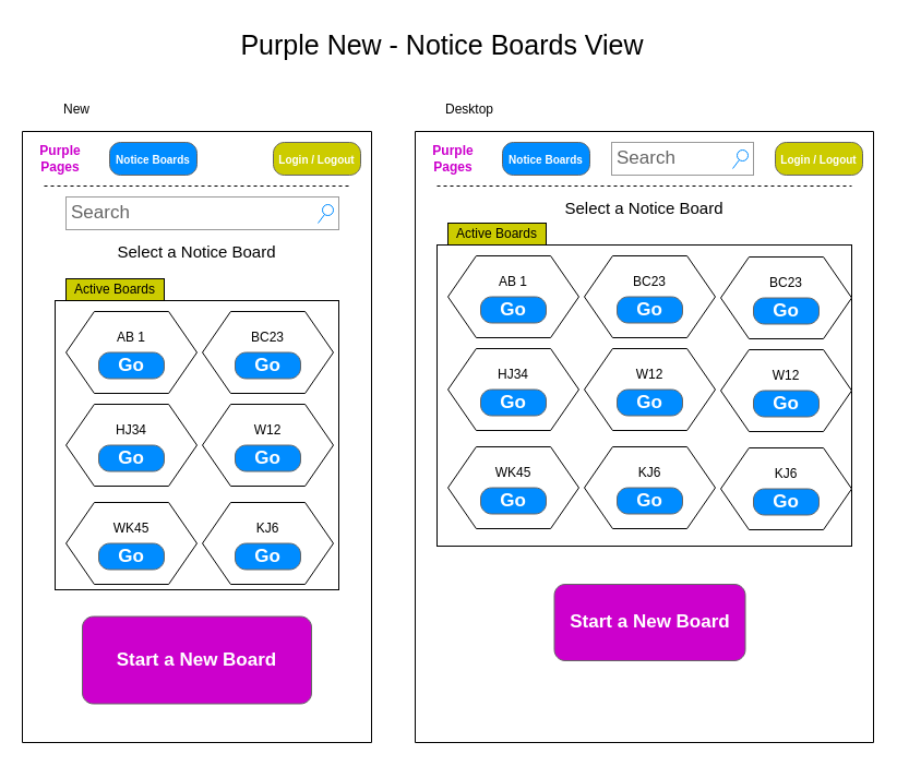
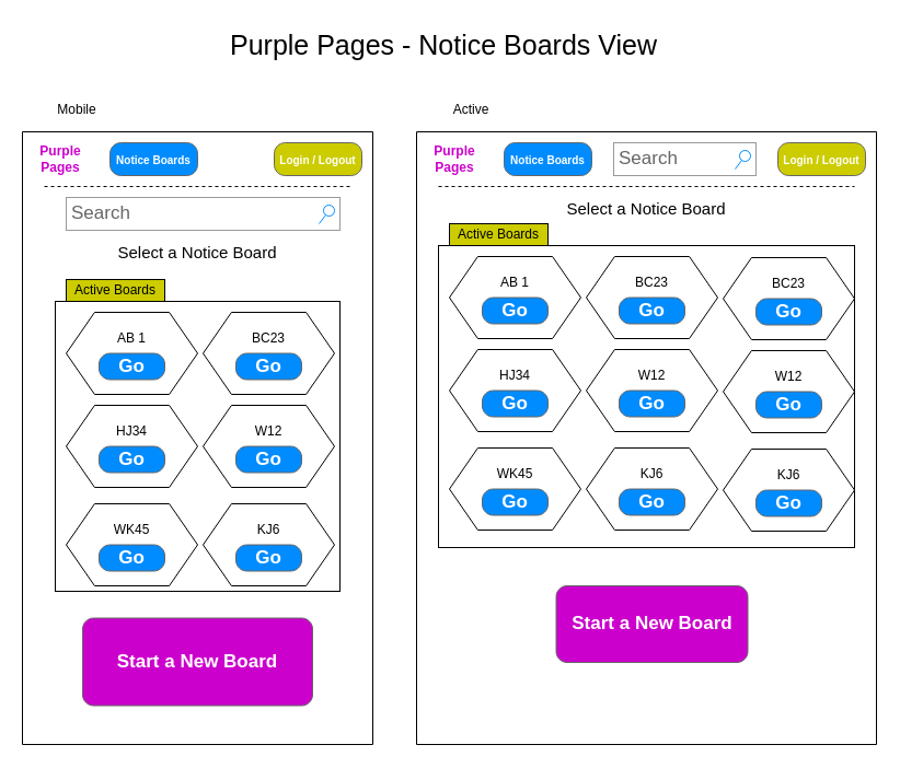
  <mxCell id="0" />
  <mxCell id="1" parent="0" />
- <mxCell id="2" value="Purple New - Notice Boards View" style="text;html=1;strokeColor=none;fillColor=none;align=center;verticalAlign=middle;whiteSpace=wrap;rounded=0;fontSize=25;" parent="1" vertex="1"><mxGeometry x="90" y="20" width="630" height="40" as="geometry" /></mxCell>
+ <mxCell id="2" value="Purple Pages - Notice Boards View" style="text;html=1;strokeColor=none;fillColor=none;align=center;verticalAlign=middle;whiteSpace=wrap;rounded=0;fontSize=25;" parent="1" vertex="1"><mxGeometry x="90" y="20" width="630" height="40" as="geometry" /></mxCell>
  <mxCell id="3" value="" style="endArrow=none;html=1;" parent="1" edge="1"><mxGeometry width="50" height="50" relative="1" as="geometry"><mxPoint x="20" y="120" as="sourcePoint" /><mxPoint x="340" y="120" as="targetPoint" /></mxGeometry></mxCell>
  <mxCell id="4" value="" style="endArrow=none;html=1;" parent="1" edge="1"><mxGeometry width="50" height="50" relative="1" as="geometry"><mxPoint x="20" y="680" as="sourcePoint" /><mxPoint x="20" y="120" as="targetPoint" /></mxGeometry></mxCell>
  <mxCell id="5" value="" style="endArrow=none;html=1;" parent="1" edge="1"><mxGeometry width="50" height="50" relative="1" as="geometry"><mxPoint x="340" y="680" as="sourcePoint" /><mxPoint x="340" y="120" as="targetPoint" /></mxGeometry></mxCell>
  <mxCell id="6" value="&lt;b&gt;&lt;font color=&quot;#cc00cc&quot;&gt;Purple&lt;br&gt;Pages&lt;/font&gt;&lt;/b&gt;" style="text;html=1;strokeColor=none;fillColor=none;align=center;verticalAlign=middle;whiteSpace=wrap;rounded=0;" parent="1" vertex="1"><mxGeometry x="30" y="130" width="50" height="30" as="geometry" /></mxCell>
  <mxCell id="7" value="&lt;font style=&quot;font-size: 10px&quot;&gt;Notice Boards&lt;/font&gt;" style="strokeWidth=1;shadow=0;dashed=0;align=center;html=1;shape=mxgraph.mockup.buttons.button;strokeColor=#666666;fontColor=#ffffff;mainText=;buttonStyle=round;fontSize=17;fontStyle=1;fillColor=#008cff;whiteSpace=wrap;" parent="1" vertex="1"><mxGeometry x="100" y="130" width="80" height="30" as="geometry" /></mxCell>
  <mxCell id="8" value="&lt;span style=&quot;font-size: 10px&quot;&gt;Login / Logout&lt;/span&gt;" style="strokeWidth=1;shadow=0;dashed=0;align=center;html=1;shape=mxgraph.mockup.buttons.button;strokeColor=#666666;fontColor=#ffffff;mainText=;buttonStyle=round;fontSize=17;fontStyle=1;fillColor=#CCCC00;whiteSpace=wrap;" parent="1" vertex="1"><mxGeometry x="250" y="130" width="80" height="30" as="geometry" /></mxCell>
  <mxCell id="9" value="" style="endArrow=none;dashed=1;html=1;" parent="1" edge="1"><mxGeometry width="50" height="50" relative="1" as="geometry"><mxPoint x="40" y="170" as="sourcePoint" /><mxPoint x="320" y="170" as="targetPoint" /></mxGeometry></mxCell>
  <mxCell id="10" value="&lt;font style=&quot;font-size: 15px&quot;&gt;Select a Notice Board&lt;/font&gt;" style="text;html=1;strokeColor=none;fillColor=none;align=center;verticalAlign=middle;whiteSpace=wrap;rounded=0;" parent="1" vertex="1"><mxGeometry x="60" y="220" width="240" height="20" as="geometry" /></mxCell>
  <mxCell id="11" value="Search" style="strokeWidth=1;shadow=0;dashed=0;align=center;html=1;shape=mxgraph.mockup.forms.searchBox;strokeColor=#999999;mainText=;fillColor=#ffffff;strokeColor2=#008cff;fontColor=#666666;fontSize=17;align=left;spacingLeft=3;" parent="1" vertex="1"><mxGeometry x="60" y="180" width="250" height="30" as="geometry" /></mxCell>
  <mxCell id="12" value="" style="endArrow=none;html=1;" parent="1" edge="1"><mxGeometry width="50" height="50" relative="1" as="geometry"><mxPoint x="20" y="680" as="sourcePoint" /><mxPoint x="340" y="680" as="targetPoint" /></mxGeometry></mxCell>
- <mxCell id="13" value="New" style="text;html=1;strokeColor=none;fillColor=none;align=center;verticalAlign=middle;whiteSpace=wrap;rounded=0;" parent="1" vertex="1"><mxGeometry x="20" y="90" width="100" height="20" as="geometry" /></mxCell>
+ <mxCell id="13" value="Mobile" style="text;html=1;strokeColor=none;fillColor=none;align=center;verticalAlign=middle;whiteSpace=wrap;rounded=0;" parent="1" vertex="1"><mxGeometry x="20" y="90" width="100" height="20" as="geometry" /></mxCell>
  <mxCell id="14" value="" style="rounded=0;whiteSpace=wrap;html=1;" parent="1" vertex="1"><mxGeometry x="50" y="275" width="260" height="265" as="geometry" /></mxCell>
  <mxCell id="15" value="Active Boards" style="rounded=0;whiteSpace=wrap;html=1;fillColor=#CCCC00;" parent="1" vertex="1"><mxGeometry x="60" y="255" width="90" height="20" as="geometry" /></mxCell>
  <mxCell id="16" value="AB 1&lt;br&gt;&lt;br&gt;&lt;br&gt;" style="shape=hexagon;perimeter=hexagonPerimeter2;whiteSpace=wrap;html=1;size=0.216;" parent="1" vertex="1"><mxGeometry x="60" y="285" width="120" height="75" as="geometry" /></mxCell>
  <mxCell id="17" value="Go" style="strokeWidth=1;shadow=0;dashed=0;align=center;html=1;shape=mxgraph.mockup.buttons.button;strokeColor=#666666;fontColor=#ffffff;mainText=;buttonStyle=round;fontSize=17;fontStyle=1;fillColor=#008cff;whiteSpace=wrap;" parent="1" vertex="1"><mxGeometry x="90" y="322.5" width="60" height="24" as="geometry" /></mxCell>
  <mxCell id="18" value="BC23&lt;br&gt;&lt;br&gt;&lt;br&gt;" style="shape=hexagon;perimeter=hexagonPerimeter2;whiteSpace=wrap;html=1;size=0.216;" parent="1" vertex="1"><mxGeometry x="185" y="285" width="120" height="75" as="geometry" /></mxCell>
  <mxCell id="19" value="Go" style="strokeWidth=1;shadow=0;dashed=0;align=center;html=1;shape=mxgraph.mockup.buttons.button;strokeColor=#666666;fontColor=#ffffff;mainText=;buttonStyle=round;fontSize=17;fontStyle=1;fillColor=#008cff;whiteSpace=wrap;" parent="1" vertex="1"><mxGeometry x="215" y="322.5" width="60" height="24" as="geometry" /></mxCell>
  <mxCell id="20" value="HJ34&lt;br&gt;&lt;br&gt;&lt;br&gt;" style="shape=hexagon;perimeter=hexagonPerimeter2;whiteSpace=wrap;html=1;size=0.216;" parent="1" vertex="1"><mxGeometry x="60" y="370" width="120" height="75" as="geometry" /></mxCell>
  <mxCell id="21" value="Go" style="strokeWidth=1;shadow=0;dashed=0;align=center;html=1;shape=mxgraph.mockup.buttons.button;strokeColor=#666666;fontColor=#ffffff;mainText=;buttonStyle=round;fontSize=17;fontStyle=1;fillColor=#008cff;whiteSpace=wrap;" parent="1" vertex="1"><mxGeometry x="90" y="407.5" width="60" height="24" as="geometry" /></mxCell>
  <mxCell id="22" value="W12&lt;br&gt;&lt;br&gt;&lt;br&gt;" style="shape=hexagon;perimeter=hexagonPerimeter2;whiteSpace=wrap;html=1;size=0.216;" parent="1" vertex="1"><mxGeometry x="185" y="370" width="120" height="75" as="geometry" /></mxCell>
  <mxCell id="23" value="Go" style="strokeWidth=1;shadow=0;dashed=0;align=center;html=1;shape=mxgraph.mockup.buttons.button;strokeColor=#666666;fontColor=#ffffff;mainText=;buttonStyle=round;fontSize=17;fontStyle=1;fillColor=#008cff;whiteSpace=wrap;" parent="1" vertex="1"><mxGeometry x="215" y="407.5" width="60" height="24" as="geometry" /></mxCell>
  <mxCell id="24" value="WK45&lt;br&gt;&lt;br&gt;&lt;br&gt;" style="shape=hexagon;perimeter=hexagonPerimeter2;whiteSpace=wrap;html=1;size=0.216;" parent="1" vertex="1"><mxGeometry x="60" y="460" width="120" height="75" as="geometry" /></mxCell>
  <mxCell id="25" value="Go" style="strokeWidth=1;shadow=0;dashed=0;align=center;html=1;shape=mxgraph.mockup.buttons.button;strokeColor=#666666;fontColor=#ffffff;mainText=;buttonStyle=round;fontSize=17;fontStyle=1;fillColor=#008cff;whiteSpace=wrap;" parent="1" vertex="1"><mxGeometry x="90" y="497.5" width="60" height="24" as="geometry" /></mxCell>
  <mxCell id="26" value="KJ6&lt;br&gt;&lt;br&gt;&lt;br&gt;" style="shape=hexagon;perimeter=hexagonPerimeter2;whiteSpace=wrap;html=1;size=0.216;" parent="1" vertex="1"><mxGeometry x="185" y="460" width="120" height="75" as="geometry" /></mxCell>
  <mxCell id="27" value="Go" style="strokeWidth=1;shadow=0;dashed=0;align=center;html=1;shape=mxgraph.mockup.buttons.button;strokeColor=#666666;fontColor=#ffffff;mainText=;buttonStyle=round;fontSize=17;fontStyle=1;fillColor=#008cff;whiteSpace=wrap;" parent="1" vertex="1"><mxGeometry x="215" y="497.5" width="60" height="24" as="geometry" /></mxCell>
  <mxCell id="28" value="Start a New Board" style="strokeWidth=1;shadow=0;dashed=0;align=center;html=1;shape=mxgraph.mockup.buttons.button;strokeColor=#666666;fontColor=#ffffff;mainText=;buttonStyle=round;fontSize=17;fontStyle=1;fillColor=#CC00CC;whiteSpace=wrap;" parent="1" vertex="1"><mxGeometry x="75" y="564.5" width="210" height="80" as="geometry" /></mxCell>
  <mxCell id="29" value="" style="endArrow=none;html=1;" parent="1" edge="1"><mxGeometry width="50" height="50" relative="1" as="geometry"><mxPoint x="380" y="120" as="sourcePoint" /><mxPoint x="800" y="120" as="targetPoint" /></mxGeometry></mxCell>
  <mxCell id="30" value="" style="endArrow=none;html=1;" parent="1" edge="1"><mxGeometry width="50" height="50" relative="1" as="geometry"><mxPoint x="380" y="680" as="sourcePoint" /><mxPoint x="380" y="120" as="targetPoint" /></mxGeometry></mxCell>
  <mxCell id="31" value="" style="endArrow=none;html=1;" parent="1" edge="1"><mxGeometry width="50" height="50" relative="1" as="geometry"><mxPoint x="800" y="680" as="sourcePoint" /><mxPoint x="800" y="120" as="targetPoint" /></mxGeometry></mxCell>
  <mxCell id="32" value="&lt;b&gt;&lt;font color=&quot;#cc00cc&quot;&gt;Purple&lt;br&gt;Pages&lt;/font&gt;&lt;/b&gt;" style="text;html=1;strokeColor=none;fillColor=none;align=center;verticalAlign=middle;whiteSpace=wrap;rounded=0;" parent="1" vertex="1"><mxGeometry x="390" y="130" width="50" height="30" as="geometry" /></mxCell>
  <mxCell id="33" value="&lt;font style=&quot;font-size: 10px&quot;&gt;Notice Boards&lt;/font&gt;" style="strokeWidth=1;shadow=0;dashed=0;align=center;html=1;shape=mxgraph.mockup.buttons.button;strokeColor=#666666;fontColor=#ffffff;mainText=;buttonStyle=round;fontSize=17;fontStyle=1;fillColor=#008cff;whiteSpace=wrap;" parent="1" vertex="1"><mxGeometry x="460" y="130" width="80" height="30" as="geometry" /></mxCell>
  <mxCell id="34" value="&lt;span style=&quot;font-size: 10px&quot;&gt;Login / Logout&lt;/span&gt;" style="strokeWidth=1;shadow=0;dashed=0;align=center;html=1;shape=mxgraph.mockup.buttons.button;strokeColor=#666666;fontColor=#ffffff;mainText=;buttonStyle=round;fontSize=17;fontStyle=1;fillColor=#CCCC00;whiteSpace=wrap;" parent="1" vertex="1"><mxGeometry x="710" y="130" width="80" height="30" as="geometry" /></mxCell>
  <mxCell id="35" value="" style="endArrow=none;dashed=1;html=1;" parent="1" edge="1"><mxGeometry width="50" height="50" relative="1" as="geometry"><mxPoint x="400" y="170" as="sourcePoint" /><mxPoint x="780" y="170" as="targetPoint" /></mxGeometry></mxCell>
  <mxCell id="36" value="&lt;font style=&quot;font-size: 15px&quot;&gt;Select a Notice Board&lt;/font&gt;" style="text;html=1;strokeColor=none;fillColor=none;align=center;verticalAlign=middle;whiteSpace=wrap;rounded=0;" parent="1" vertex="1"><mxGeometry x="470" y="180" width="240" height="20" as="geometry" /></mxCell>
  <mxCell id="37" value="Search" style="strokeWidth=1;shadow=0;dashed=0;align=center;html=1;shape=mxgraph.mockup.forms.searchBox;strokeColor=#999999;mainText=;fillColor=#ffffff;strokeColor2=#008cff;fontColor=#666666;fontSize=17;align=left;spacingLeft=3;" parent="1" vertex="1"><mxGeometry x="560" y="130" width="130" height="30" as="geometry" /></mxCell>
  <mxCell id="38" value="" style="endArrow=none;html=1;" parent="1" edge="1"><mxGeometry width="50" height="50" relative="1" as="geometry"><mxPoint x="380" y="680" as="sourcePoint" /><mxPoint x="800" y="680" as="targetPoint" /></mxGeometry></mxCell>
- <mxCell id="39" value="Desktop" style="text;html=1;strokeColor=none;fillColor=none;align=center;verticalAlign=middle;whiteSpace=wrap;rounded=0;" parent="1" vertex="1"><mxGeometry x="380" y="90" width="100" height="20" as="geometry" /></mxCell>
+ <mxCell id="39" value="Active" style="text;html=1;strokeColor=none;fillColor=none;align=center;verticalAlign=middle;whiteSpace=wrap;rounded=0;" parent="1" vertex="1"><mxGeometry x="380" y="90" width="100" height="20" as="geometry" /></mxCell>
  <mxCell id="40" value="" style="rounded=0;whiteSpace=wrap;html=1;" parent="1" vertex="1"><mxGeometry x="400" y="224" width="380" height="276" as="geometry" /></mxCell>
  <mxCell id="41" value="Active Boards" style="rounded=0;whiteSpace=wrap;html=1;fillColor=#CCCC00;" parent="1" vertex="1"><mxGeometry x="410" y="204" width="90" height="20" as="geometry" /></mxCell>
  <mxCell id="42" value="AB 1&lt;br&gt;&lt;br&gt;&lt;br&gt;" style="shape=hexagon;perimeter=hexagonPerimeter2;whiteSpace=wrap;html=1;size=0.216;" parent="1" vertex="1"><mxGeometry x="410" y="234" width="120" height="75" as="geometry" /></mxCell>
  <mxCell id="43" value="Go" style="strokeWidth=1;shadow=0;dashed=0;align=center;html=1;shape=mxgraph.mockup.buttons.button;strokeColor=#666666;fontColor=#ffffff;mainText=;buttonStyle=round;fontSize=17;fontStyle=1;fillColor=#008cff;whiteSpace=wrap;" parent="1" vertex="1"><mxGeometry x="440" y="271.5" width="60" height="24" as="geometry" /></mxCell>
  <mxCell id="44" value="BC23&lt;br&gt;&lt;br&gt;&lt;br&gt;" style="shape=hexagon;perimeter=hexagonPerimeter2;whiteSpace=wrap;html=1;size=0.216;" parent="1" vertex="1"><mxGeometry x="535" y="234" width="120" height="75" as="geometry" /></mxCell>
  <mxCell id="45" value="Go" style="strokeWidth=1;shadow=0;dashed=0;align=center;html=1;shape=mxgraph.mockup.buttons.button;strokeColor=#666666;fontColor=#ffffff;mainText=;buttonStyle=round;fontSize=17;fontStyle=1;fillColor=#008cff;whiteSpace=wrap;" parent="1" vertex="1"><mxGeometry x="565" y="271.5" width="60" height="24" as="geometry" /></mxCell>
  <mxCell id="46" value="HJ34&lt;br&gt;&lt;br&gt;&lt;br&gt;" style="shape=hexagon;perimeter=hexagonPerimeter2;whiteSpace=wrap;html=1;size=0.216;" parent="1" vertex="1"><mxGeometry x="410" y="319" width="120" height="75" as="geometry" /></mxCell>
  <mxCell id="47" value="Go" style="strokeWidth=1;shadow=0;dashed=0;align=center;html=1;shape=mxgraph.mockup.buttons.button;strokeColor=#666666;fontColor=#ffffff;mainText=;buttonStyle=round;fontSize=17;fontStyle=1;fillColor=#008cff;whiteSpace=wrap;" parent="1" vertex="1"><mxGeometry x="440" y="356.5" width="60" height="24" as="geometry" /></mxCell>
  <mxCell id="48" value="W12&lt;br&gt;&lt;br&gt;&lt;br&gt;" style="shape=hexagon;perimeter=hexagonPerimeter2;whiteSpace=wrap;html=1;size=0.216;" parent="1" vertex="1"><mxGeometry x="535" y="319" width="120" height="75" as="geometry" /></mxCell>
  <mxCell id="49" value="Go" style="strokeWidth=1;shadow=0;dashed=0;align=center;html=1;shape=mxgraph.mockup.buttons.button;strokeColor=#666666;fontColor=#ffffff;mainText=;buttonStyle=round;fontSize=17;fontStyle=1;fillColor=#008cff;whiteSpace=wrap;" parent="1" vertex="1"><mxGeometry x="565" y="356.5" width="60" height="24" as="geometry" /></mxCell>
  <mxCell id="50" value="WK45&lt;br&gt;&lt;br&gt;&lt;br&gt;" style="shape=hexagon;perimeter=hexagonPerimeter2;whiteSpace=wrap;html=1;size=0.216;" parent="1" vertex="1"><mxGeometry x="410" y="409" width="120" height="75" as="geometry" /></mxCell>
  <mxCell id="51" value="Go" style="strokeWidth=1;shadow=0;dashed=0;align=center;html=1;shape=mxgraph.mockup.buttons.button;strokeColor=#666666;fontColor=#ffffff;mainText=;buttonStyle=round;fontSize=17;fontStyle=1;fillColor=#008cff;whiteSpace=wrap;" parent="1" vertex="1"><mxGeometry x="440" y="446.5" width="60" height="24" as="geometry" /></mxCell>
  <mxCell id="52" value="KJ6&lt;br&gt;&lt;br&gt;&lt;br&gt;" style="shape=hexagon;perimeter=hexagonPerimeter2;whiteSpace=wrap;html=1;size=0.216;" parent="1" vertex="1"><mxGeometry x="535" y="409" width="120" height="75" as="geometry" /></mxCell>
  <mxCell id="53" value="Go" style="strokeWidth=1;shadow=0;dashed=0;align=center;html=1;shape=mxgraph.mockup.buttons.button;strokeColor=#666666;fontColor=#ffffff;mainText=;buttonStyle=round;fontSize=17;fontStyle=1;fillColor=#008cff;whiteSpace=wrap;" parent="1" vertex="1"><mxGeometry x="565" y="446.5" width="60" height="24" as="geometry" /></mxCell>
  <mxCell id="54" value="Start a New Board" style="strokeWidth=1;shadow=0;dashed=0;align=center;html=1;shape=mxgraph.mockup.buttons.button;strokeColor=#666666;fontColor=#ffffff;mainText=;buttonStyle=round;fontSize=17;fontStyle=1;fillColor=#CC00CC;whiteSpace=wrap;" parent="1" vertex="1"><mxGeometry x="507.5" y="535" width="175" height="70" as="geometry" /></mxCell>
  <mxCell id="55" value="BC23&lt;br&gt;&lt;br&gt;&lt;br&gt;" style="shape=hexagon;perimeter=hexagonPerimeter2;whiteSpace=wrap;html=1;size=0.216;" parent="1" vertex="1"><mxGeometry x="660" y="235" width="120" height="75" as="geometry" /></mxCell>
  <mxCell id="56" value="Go" style="strokeWidth=1;shadow=0;dashed=0;align=center;html=1;shape=mxgraph.mockup.buttons.button;strokeColor=#666666;fontColor=#ffffff;mainText=;buttonStyle=round;fontSize=17;fontStyle=1;fillColor=#008cff;whiteSpace=wrap;" parent="1" vertex="1"><mxGeometry x="690" y="272.5" width="60" height="24" as="geometry" /></mxCell>
  <mxCell id="57" value="W12&lt;br&gt;&lt;br&gt;&lt;br&gt;" style="shape=hexagon;perimeter=hexagonPerimeter2;whiteSpace=wrap;html=1;size=0.216;" parent="1" vertex="1"><mxGeometry x="660" y="320" width="120" height="75" as="geometry" /></mxCell>
  <mxCell id="58" value="Go" style="strokeWidth=1;shadow=0;dashed=0;align=center;html=1;shape=mxgraph.mockup.buttons.button;strokeColor=#666666;fontColor=#ffffff;mainText=;buttonStyle=round;fontSize=17;fontStyle=1;fillColor=#008cff;whiteSpace=wrap;" parent="1" vertex="1"><mxGeometry x="690" y="357.5" width="60" height="24" as="geometry" /></mxCell>
  <mxCell id="59" value="KJ6&lt;br&gt;&lt;br&gt;&lt;br&gt;" style="shape=hexagon;perimeter=hexagonPerimeter2;whiteSpace=wrap;html=1;size=0.216;" parent="1" vertex="1"><mxGeometry x="660" y="410" width="120" height="75" as="geometry" /></mxCell>
  <mxCell id="60" value="Go" style="strokeWidth=1;shadow=0;dashed=0;align=center;html=1;shape=mxgraph.mockup.buttons.button;strokeColor=#666666;fontColor=#ffffff;mainText=;buttonStyle=round;fontSize=17;fontStyle=1;fillColor=#008cff;whiteSpace=wrap;" parent="1" vertex="1"><mxGeometry x="690" y="447.5" width="60" height="24" as="geometry" /></mxCell>
